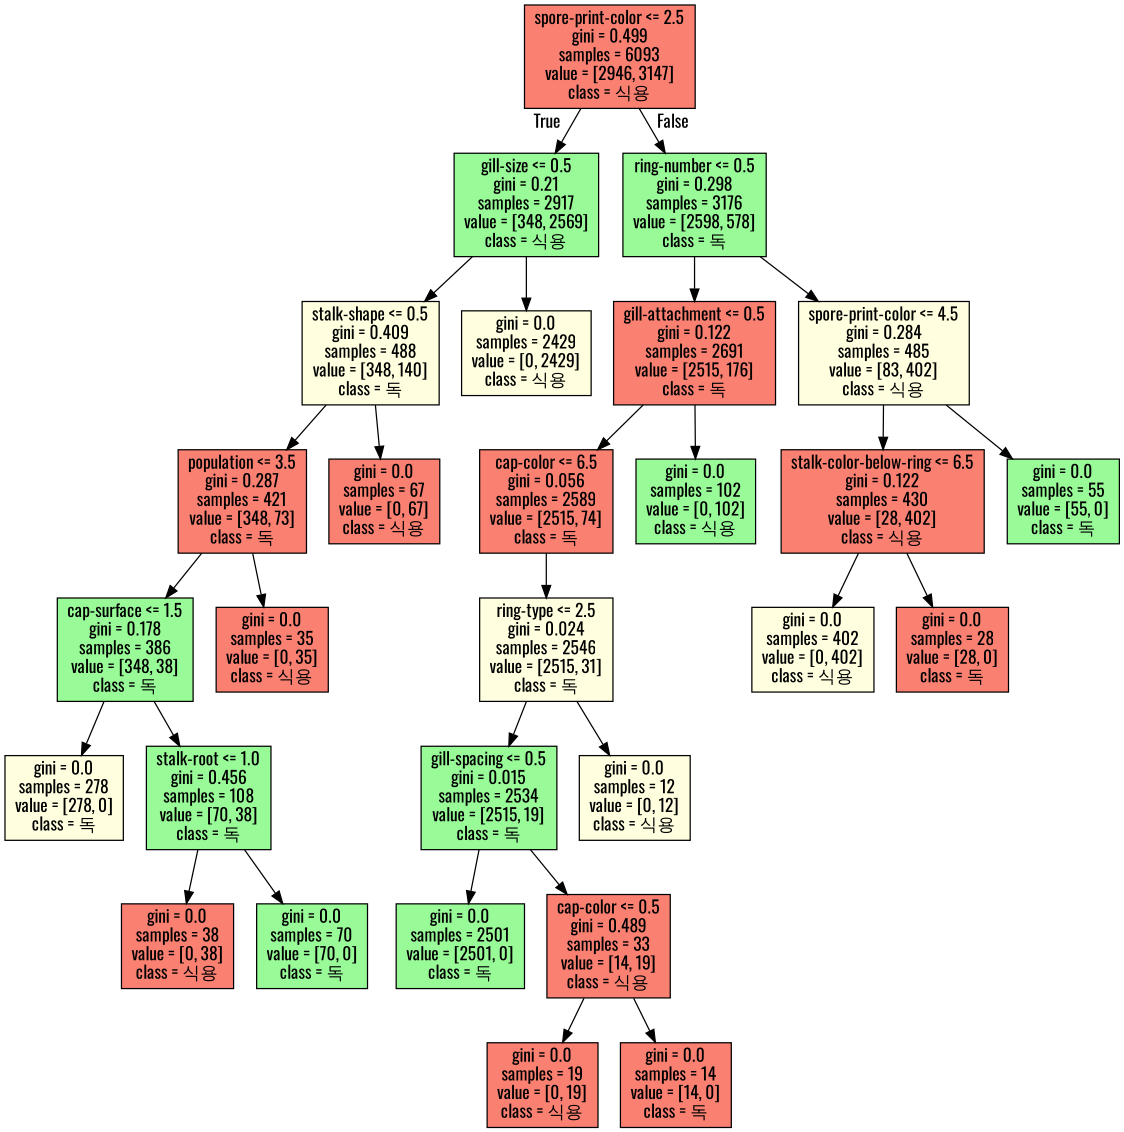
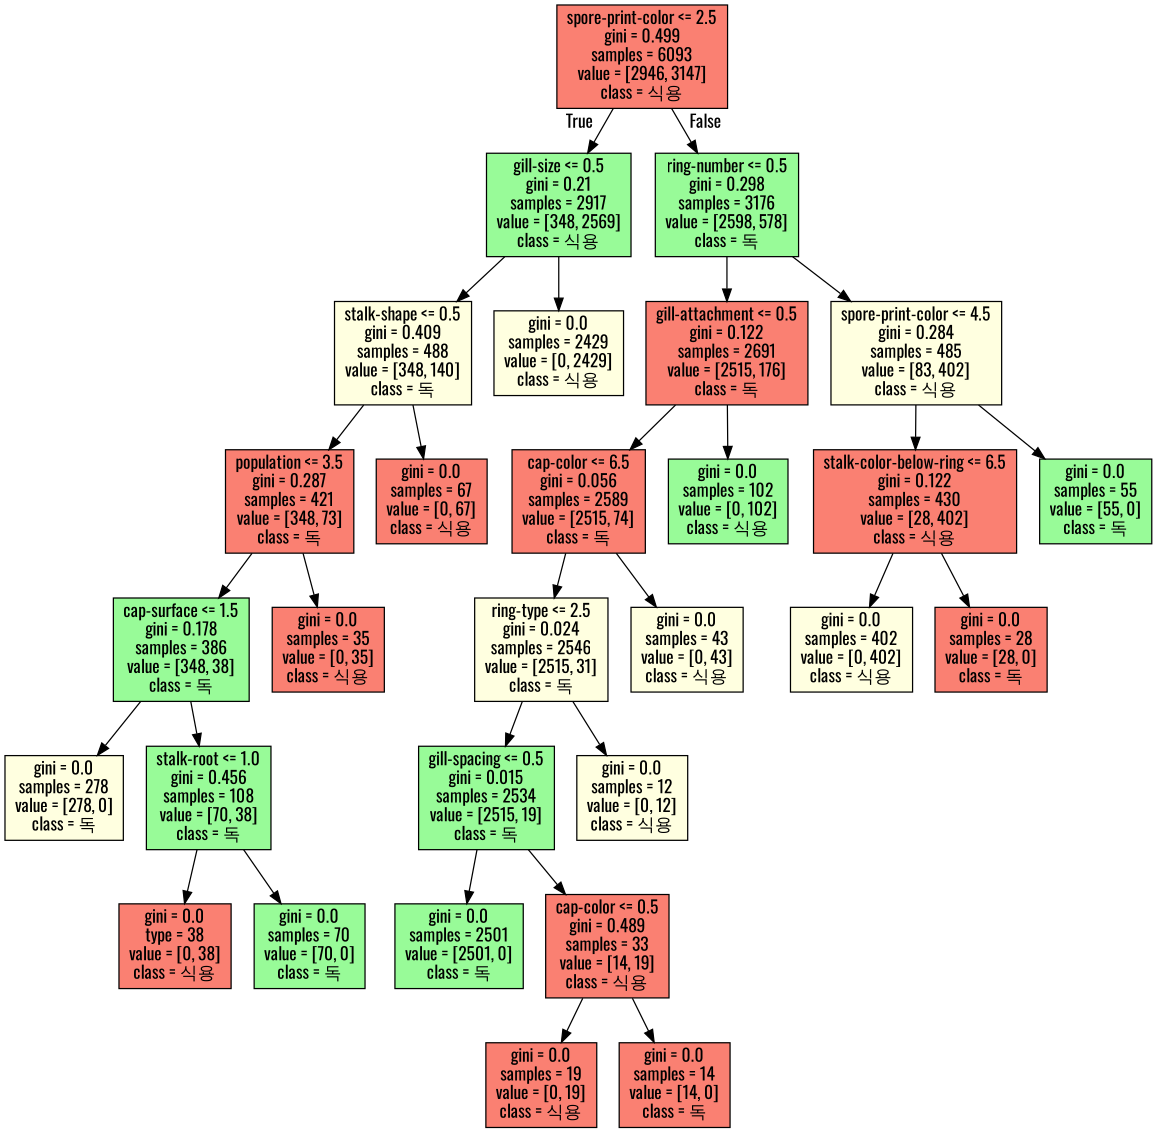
  digraph {
    fontname=Oswald
    node [color=black fillcolor=salmon fontname=Oswald shape=box style=filled]
    edge [fontname=Oswald]
    n1 [label="spore-print-color <= 2.5\ngini = 0.499\nsamples = 6093\nvalue = [2946, 3147]\nclass = 식용"]
    n2 [fillcolor=palegreen label="gill-size <= 0.5\ngini = 0.21\nsamples = 2917\nvalue = [348, 2569]\nclass = 식용"]
    n3 [fillcolor=palegreen label="ring-number <= 0.5\ngini = 0.298\nsamples = 3176\nvalue = [2598, 578]\nclass = 독"]
    n4 [fillcolor=lightyellow label="stalk-shape <= 0.5\ngini = 0.409\nsamples = 488\nvalue = [348, 140]\nclass = 독"]
    n5 [fillcolor=lightyellow label="gini = 0.0\nsamples = 2429\nvalue = [0, 2429]\nclass = 식용"]
    n6 [label="gill-attachment <= 0.5\ngini = 0.122\nsamples = 2691\nvalue = [2515, 176]\nclass = 독"]
    n7 [fillcolor=lightyellow label="spore-print-color <= 4.5\ngini = 0.284\nsamples = 485\nvalue = [83, 402]\nclass = 식용"]
    n8 [label="population <= 3.5\ngini = 0.287\nsamples = 421\nvalue = [348, 73]\nclass = 독"]
    n9 [label="gini = 0.0\nsamples = 67\nvalue = [0, 67]\nclass = 식용"]
    n10 [fillcolor=palegreen label="cap-surface <= 1.5\ngini = 0.178\nsamples = 386\nvalue = [348, 38]\nclass = 독"]
    n11 [label="gini = 0.0\nsamples = 35\nvalue = [0, 35]\nclass = 식용"]
    n12 [fillcolor=lightyellow label="gini = 0.0\nsamples = 278\nvalue = [278, 0]\nclass = 독"]
    n13 [fillcolor=palegreen label="stalk-root <= 1.0\ngini = 0.456\nsamples = 108\nvalue = [70, 38]\nclass = 독"]
-   n14 [label="gini = 0.0\nsamples = 38\nvalue = [0, 38]\nclass = 식용"]
+   n14 [label="gini = 0.0\ntype = 38\nvalue = [0, 38]\nclass = 식용"]
    n15 [fillcolor=palegreen label="gini = 0.0\nsamples = 70\nvalue = [70, 0]\nclass = 독"]
    n16 [label="cap-color <= 6.5\ngini = 0.056\nsamples = 2589\nvalue = [2515, 74]\nclass = 독"]
    n17 [fillcolor=palegreen label="gini = 0.0\nsamples = 102\nvalue = [0, 102]\nclass = 식용"]
    n18 [label="stalk-color-below-ring <= 6.5\ngini = 0.122\nsamples = 430\nvalue = [28, 402]\nclass = 식용"]
    n19 [fillcolor=palegreen label="gini = 0.0\nsamples = 55\nvalue = [55, 0]\nclass = 독"]
    n20 [fillcolor=lightyellow label="ring-type <= 2.5\ngini = 0.024\nsamples = 2546\nvalue = [2515, 31]\nclass = 독"]
+   n21 [fillcolor=lightyellow label="gini = 0.0\nsamples = 43\nvalue = [0, 43]\nclass = 식용"]
    n22 [fillcolor=palegreen label="gill-spacing <= 0.5\ngini = 0.015\nsamples = 2534\nvalue = [2515, 19]\nclass = 독"]
    n23 [fillcolor=lightyellow label="gini = 0.0\nsamples = 12\nvalue = [0, 12]\nclass = 식용"]
    n24 [fillcolor=palegreen label="gini = 0.0\nsamples = 2501\nvalue = [2501, 0]\nclass = 독"]
    n25 [label="cap-color <= 0.5\ngini = 0.489\nsamples = 33\nvalue = [14, 19]\nclass = 식용"]
    n26 [label="gini = 0.0\nsamples = 19\nvalue = [0, 19]\nclass = 식용"]
    n27 [label="gini = 0.0\nsamples = 14\nvalue = [14, 0]\nclass = 독"]
    n28 [fillcolor=lightyellow label="gini = 0.0\nsamples = 402\nvalue = [0, 402]\nclass = 식용"]
    n29 [label="gini = 0.0\nsamples = 28\nvalue = [28, 0]\nclass = 독"]
    n1 -> n2 [headlabel=True labelangle=45 labeldistance=2.5]
    n1 -> n3 [headlabel=False labelangle=-45 labeldistance=2.5]
    n2 -> n4
    n2 -> n5
    n3 -> n6
    n3 -> n7
    n4 -> n8
    n4 -> n9
    n6 -> n16
    n6 -> n17
    n7 -> n18
    n7 -> n19
    n8 -> n10
    n8 -> n11
    n10 -> n12
    n10 -> n13
    n13 -> n14
    n13 -> n15
    n16 -> n20
+   n16 -> n21
    n18 -> n28
    n18 -> n29
    n20 -> n22
    n20 -> n23
    n22 -> n24
    n22 -> n25
    n25 -> n26
    n25 -> n27
  }
